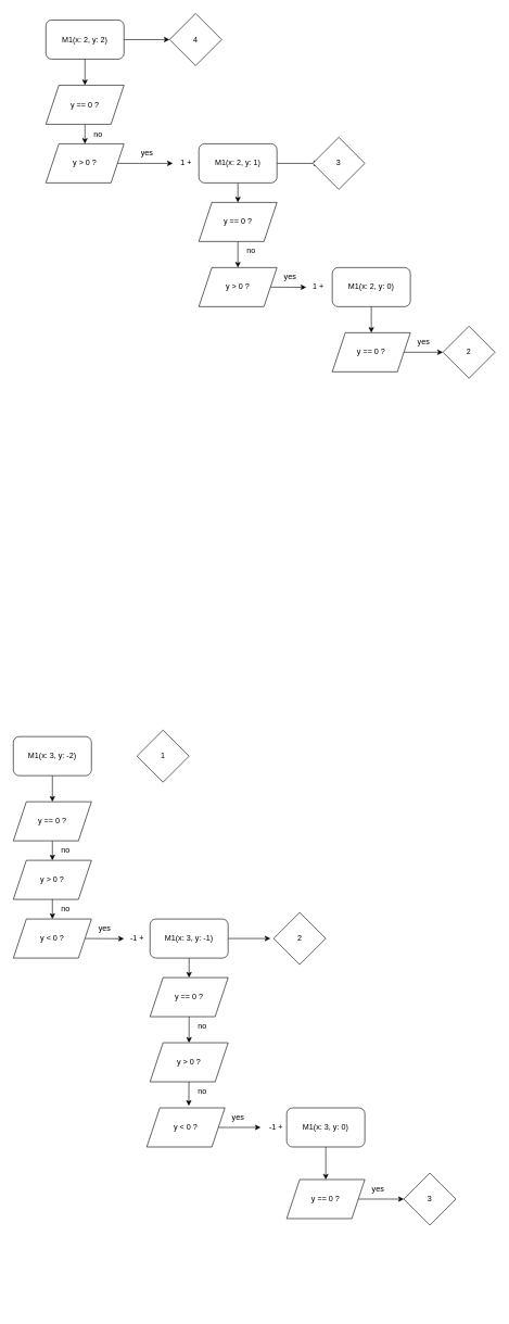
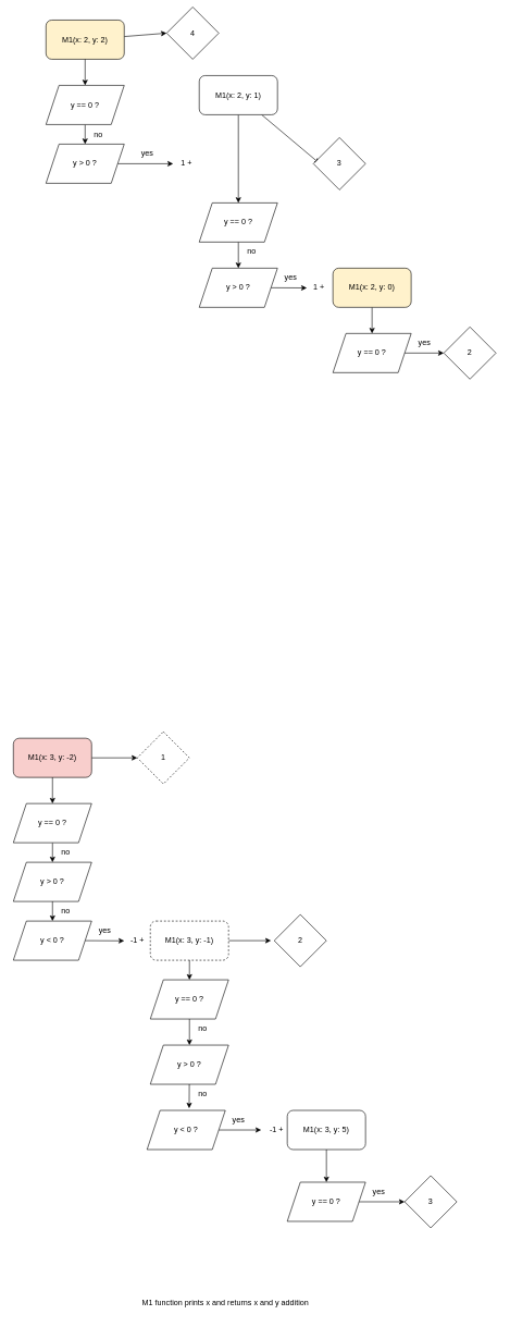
  <mxCell id="0" />
  <mxCell id="1" parent="0" />
  <mxCell id="2" style="edgeStyle=none;html=1;entryX=0;entryY=0.5;entryDx=0;entryDy=0;" parent="1" source="3" target="29" edge="1"><mxGeometry relative="1" as="geometry"><mxPoint x="250" y="60" as="targetPoint" /></mxGeometry></mxCell>
- <mxCell id="3" value="M1(x: 2, y: 2)" style="rounded=1;whiteSpace=wrap;html=1;" parent="1" vertex="1"><mxGeometry x="70" y="30" width="120" height="60" as="geometry" /></mxCell>
+ <mxCell id="3" value="M1(x: 2, y: 2)" style="rounded=1;whiteSpace=wrap;html=1;fillColor=#fff2cc;" parent="1" vertex="1"><mxGeometry x="70" y="30" width="120" height="60" as="geometry" /></mxCell>
  <mxCell id="4" style="edgeStyle=none;html=1;" parent="1" edge="1"><mxGeometry relative="1" as="geometry"><mxPoint x="130" y="130" as="targetPoint" /><mxPoint x="130" y="90" as="sourcePoint" /></mxGeometry></mxCell>
  <mxCell id="5" style="edgeStyle=none;html=1;exitX=0.5;exitY=1;exitDx=0;exitDy=0;" parent="1" source="6" target="8" edge="1"><mxGeometry relative="1" as="geometry"><mxPoint x="130" y="250" as="targetPoint" /></mxGeometry></mxCell>
  <mxCell id="6" value="y == 0 ?" style="shape=parallelogram;perimeter=parallelogramPerimeter;whiteSpace=wrap;html=1;fixedSize=1;" parent="1" vertex="1"><mxGeometry x="70" y="130" width="120" height="60" as="geometry" /></mxCell>
  <mxCell id="7" style="edgeStyle=none;html=1;" parent="1" source="8" edge="1"><mxGeometry relative="1" as="geometry"><mxPoint x="265" y="250" as="targetPoint" /></mxGeometry></mxCell>
  <mxCell id="8" value="y &amp;gt; 0 ?" style="shape=parallelogram;perimeter=parallelogramPerimeter;whiteSpace=wrap;html=1;fixedSize=1;" parent="1" vertex="1"><mxGeometry x="70" y="220" width="120" height="60" as="geometry" /></mxCell>
  <mxCell id="9" value="no" style="text;html=1;align=center;verticalAlign=middle;resizable=0;points=[];autosize=1;strokeColor=none;fillColor=none;" parent="1" vertex="1"><mxGeometry x="130" y="190" width="40" height="30" as="geometry" /></mxCell>
  <mxCell id="10" value="yes" style="text;html=1;align=center;verticalAlign=middle;resizable=0;points=[];autosize=1;strokeColor=none;fillColor=none;" parent="1" vertex="1"><mxGeometry x="205" y="220" width="40" height="30" as="geometry" /></mxCell>
  <mxCell id="11" style="edgeStyle=none;html=1;" parent="1" source="13" edge="1"><mxGeometry relative="1" as="geometry"><mxPoint x="365" y="310" as="targetPoint" /></mxGeometry></mxCell>
  <mxCell id="12" style="edgeStyle=none;html=1;" parent="1" source="13" edge="1"><mxGeometry relative="1" as="geometry"><mxPoint x="490" y="250" as="targetPoint" /></mxGeometry></mxCell>
- <mxCell id="13" value="M1(x: 2, y: 1)" style="rounded=1;whiteSpace=wrap;html=1;" parent="1" vertex="1"><mxGeometry x="305" y="220" width="120" height="60" as="geometry" /></mxCell>
+ <mxCell id="13" value="M1(x: 2, y: 1)" style="rounded=1;whiteSpace=wrap;html=1;" parent="1" vertex="1"><mxGeometry x="305" y="115" width="120" height="60" as="geometry" /></mxCell>
  <mxCell id="14" value="1 +" style="text;html=1;align=center;verticalAlign=middle;resizable=0;points=[];autosize=1;strokeColor=none;fillColor=none;" parent="1" vertex="1"><mxGeometry x="265" y="235" width="40" height="30" as="geometry" /></mxCell>
  <mxCell id="15" style="edgeStyle=none;html=1;" parent="1" source="16" edge="1"><mxGeometry relative="1" as="geometry"><mxPoint x="365" y="410" as="targetPoint" /></mxGeometry></mxCell>
  <mxCell id="16" value="y == 0 ?" style="shape=parallelogram;perimeter=parallelogramPerimeter;whiteSpace=wrap;html=1;fixedSize=1;" parent="1" vertex="1"><mxGeometry x="305" y="310" width="120" height="60" as="geometry" /></mxCell>
  <mxCell id="17" style="edgeStyle=none;html=1;exitX=1;exitY=0.5;exitDx=0;exitDy=0;" parent="1" source="18" edge="1"><mxGeometry relative="1" as="geometry"><mxPoint x="470" y="440.286" as="targetPoint" /></mxGeometry></mxCell>
  <mxCell id="18" value="y &amp;gt; 0 ?" style="shape=parallelogram;perimeter=parallelogramPerimeter;whiteSpace=wrap;html=1;fixedSize=1;" parent="1" vertex="1"><mxGeometry x="305" y="410" width="120" height="60" as="geometry" /></mxCell>
  <mxCell id="19" value="no" style="text;html=1;align=center;verticalAlign=middle;resizable=0;points=[];autosize=1;strokeColor=none;fillColor=none;" parent="1" vertex="1"><mxGeometry x="365" y="370" width="40" height="30" as="geometry" /></mxCell>
  <mxCell id="20" value="yes" style="text;html=1;align=center;verticalAlign=middle;resizable=0;points=[];autosize=1;strokeColor=none;fillColor=none;" parent="1" vertex="1"><mxGeometry x="425" y="410" width="40" height="30" as="geometry" /></mxCell>
  <mxCell id="21" value="1 +&amp;nbsp;" style="text;html=1;align=center;verticalAlign=middle;resizable=0;points=[];autosize=1;strokeColor=none;fillColor=none;" parent="1" vertex="1"><mxGeometry x="470" y="425" width="40" height="30" as="geometry" /></mxCell>
  <mxCell id="22" style="edgeStyle=none;html=1;exitX=0.5;exitY=1;exitDx=0;exitDy=0;entryX=0.5;entryY=0;entryDx=0;entryDy=0;" parent="1" source="23" target="25" edge="1"><mxGeometry relative="1" as="geometry" /></mxCell>
- <mxCell id="23" value="M1(x: 2, y: 0)" style="rounded=1;whiteSpace=wrap;html=1;" parent="1" vertex="1"><mxGeometry x="510" y="410" width="120" height="60" as="geometry" /></mxCell>
+ <mxCell id="23" value="M1(x: 2, y: 0)" style="rounded=1;whiteSpace=wrap;html=1;fillColor=#fff2cc;" parent="1" vertex="1"><mxGeometry x="510" y="410" width="120" height="60" as="geometry" /></mxCell>
  <mxCell id="24" style="edgeStyle=none;html=1;exitX=1;exitY=0.5;exitDx=0;exitDy=0;" parent="1" source="25" edge="1"><mxGeometry relative="1" as="geometry"><mxPoint x="680" y="540" as="targetPoint" /></mxGeometry></mxCell>
  <mxCell id="25" value="y == 0 ?" style="shape=parallelogram;perimeter=parallelogramPerimeter;whiteSpace=wrap;html=1;fixedSize=1;" parent="1" vertex="1"><mxGeometry x="510" y="510" width="120" height="60" as="geometry" /></mxCell>
  <mxCell id="26" value="yes" style="text;html=1;align=center;verticalAlign=middle;resizable=0;points=[];autosize=1;strokeColor=none;fillColor=none;" parent="1" vertex="1"><mxGeometry x="630" y="510" width="40" height="30" as="geometry" /></mxCell>
  <mxCell id="27" value="2" style="rhombus;whiteSpace=wrap;html=1;" parent="1" vertex="1"><mxGeometry x="680" y="500" width="80" height="80" as="geometry" /></mxCell>
  <mxCell id="28" value="3" style="rhombus;whiteSpace=wrap;html=1;" parent="1" vertex="1"><mxGeometry x="480" y="210" width="80" height="80" as="geometry" /></mxCell>
- <mxCell id="29" value="4" style="rhombus;whiteSpace=wrap;html=1;" parent="1" vertex="1"><mxGeometry x="260" y="20" width="80" height="80" as="geometry" /></mxCell>
- <mxCell id="31" value="M1(x: 3, y: -2)" style="rounded=1;whiteSpace=wrap;html=1;" parent="1" vertex="1"><mxGeometry x="20" y="1130" width="120" height="60" as="geometry" /></mxCell>
+ <mxCell id="29" value="4" style="rhombus;whiteSpace=wrap;html=1;" parent="1" vertex="1"><mxGeometry x="255" y="10" width="80" height="80" as="geometry" /></mxCell>
+ <mxCell id="30" style="edgeStyle=none;html=1;entryX=0;entryY=0.5;entryDx=0;entryDy=0;" parent="1" source="31" target="54" edge="1"><mxGeometry relative="1" as="geometry"><mxPoint x="200" y="1160" as="targetPoint" /></mxGeometry></mxCell>
+ <mxCell id="31" value="M1(x: 3, y: -2)" style="rounded=1;whiteSpace=wrap;html=1;fillColor=#f8cecc;" parent="1" vertex="1"><mxGeometry x="20" y="1130" width="120" height="60" as="geometry" /></mxCell>
  <mxCell id="32" style="edgeStyle=none;html=1;" parent="1" edge="1"><mxGeometry relative="1" as="geometry"><mxPoint x="80" y="1230" as="targetPoint" /><mxPoint x="80" y="1190" as="sourcePoint" /></mxGeometry></mxCell>
  <mxCell id="33" style="edgeStyle=none;html=1;exitX=0.5;exitY=1;exitDx=0;exitDy=0;" parent="1" source="34" target="36" edge="1"><mxGeometry relative="1" as="geometry"><mxPoint x="80" y="1350" as="targetPoint" /></mxGeometry></mxCell>
  <mxCell id="34" value="y == 0 ?" style="shape=parallelogram;perimeter=parallelogramPerimeter;whiteSpace=wrap;html=1;fixedSize=1;" parent="1" vertex="1"><mxGeometry x="20" y="1230" width="120" height="60" as="geometry" /></mxCell>
  <mxCell id="35" style="edgeStyle=none;html=1;" parent="1" source="36" target="56" edge="1"><mxGeometry relative="1" as="geometry" /></mxCell>
  <mxCell id="36" value="y &amp;gt; 0 ?" style="shape=parallelogram;perimeter=parallelogramPerimeter;whiteSpace=wrap;html=1;fixedSize=1;" parent="1" vertex="1"><mxGeometry x="20" y="1320" width="120" height="60" as="geometry" /></mxCell>
  <mxCell id="37" value="no" style="text;html=1;align=center;verticalAlign=middle;resizable=0;points=[];autosize=1;strokeColor=none;fillColor=none;" parent="1" vertex="1"><mxGeometry x="80" y="1290" width="40" height="30" as="geometry" /></mxCell>
  <mxCell id="38" style="edgeStyle=none;html=1;" parent="1" source="40" edge="1"><mxGeometry relative="1" as="geometry"><mxPoint x="290" y="1500" as="targetPoint" /></mxGeometry></mxCell>
  <mxCell id="39" style="edgeStyle=none;html=1;" parent="1" source="40" edge="1"><mxGeometry relative="1" as="geometry"><mxPoint x="415" y="1440" as="targetPoint" /></mxGeometry></mxCell>
- <mxCell id="40" value="M1(x: 3, y: -1)" style="rounded=1;whiteSpace=wrap;html=1;" parent="1" vertex="1"><mxGeometry x="230" y="1410" width="120" height="60" as="geometry" /></mxCell>
+ <mxCell id="40" value="M1(x: 3, y: -1)" style="rounded=1;whiteSpace=wrap;html=1;dashed=1;" parent="1" vertex="1"><mxGeometry x="230" y="1410" width="120" height="60" as="geometry" /></mxCell>
  <mxCell id="41" value="-1 +" style="text;html=1;align=center;verticalAlign=middle;resizable=0;points=[];autosize=1;strokeColor=none;fillColor=none;" parent="1" vertex="1"><mxGeometry x="190" y="1425" width="40" height="30" as="geometry" /></mxCell>
  <mxCell id="42" style="edgeStyle=none;html=1;" parent="1" source="43" edge="1"><mxGeometry relative="1" as="geometry"><mxPoint x="290" y="1600" as="targetPoint" /></mxGeometry></mxCell>
  <mxCell id="43" value="y == 0 ?" style="shape=parallelogram;perimeter=parallelogramPerimeter;whiteSpace=wrap;html=1;fixedSize=1;" parent="1" vertex="1"><mxGeometry x="230" y="1500" width="120" height="60" as="geometry" /></mxCell>
  <mxCell id="44" style="edgeStyle=none;html=1;entryX=0.538;entryY=-0.052;entryDx=0;entryDy=0;entryPerimeter=0;" parent="1" source="45" target="60" edge="1"><mxGeometry relative="1" as="geometry" /></mxCell>
  <mxCell id="45" value="y &amp;gt; 0 ?" style="shape=parallelogram;perimeter=parallelogramPerimeter;whiteSpace=wrap;html=1;fixedSize=1;" parent="1" vertex="1"><mxGeometry x="230" y="1600" width="120" height="60" as="geometry" /></mxCell>
  <mxCell id="46" value="no" style="text;html=1;align=center;verticalAlign=middle;resizable=0;points=[];autosize=1;strokeColor=none;fillColor=none;" parent="1" vertex="1"><mxGeometry x="290" y="1560" width="40" height="30" as="geometry" /></mxCell>
  <mxCell id="47" value="-1 +&amp;nbsp;" style="text;html=1;align=center;verticalAlign=middle;resizable=0;points=[];autosize=1;strokeColor=none;fillColor=none;" parent="1" vertex="1"><mxGeometry x="400" y="1715" width="50" height="30" as="geometry" /></mxCell>
  <mxCell id="48" style="edgeStyle=none;html=1;exitX=0.5;exitY=1;exitDx=0;exitDy=0;entryX=0.5;entryY=0;entryDx=0;entryDy=0;" parent="1" source="49" target="51" edge="1"><mxGeometry relative="1" as="geometry" /></mxCell>
- <mxCell id="49" value="M1(x: 3, y: 0)" style="rounded=1;whiteSpace=wrap;html=1;" parent="1" vertex="1"><mxGeometry x="440" y="1700" width="120" height="60" as="geometry" /></mxCell>
+ <mxCell id="49" value="M1(x: 3, y: 5)" style="rounded=1;whiteSpace=wrap;html=1;" parent="1" vertex="1"><mxGeometry x="440" y="1700" width="120" height="60" as="geometry" /></mxCell>
  <mxCell id="50" style="edgeStyle=none;html=1;exitX=1;exitY=0.5;exitDx=0;exitDy=0;entryX=0;entryY=0.5;entryDx=0;entryDy=0;" parent="1" source="51" target="52" edge="1"><mxGeometry relative="1" as="geometry" /></mxCell>
  <mxCell id="51" value="y == 0 ?" style="shape=parallelogram;perimeter=parallelogramPerimeter;whiteSpace=wrap;html=1;fixedSize=1;" parent="1" vertex="1"><mxGeometry x="440" y="1810" width="120" height="60" as="geometry" /></mxCell>
  <mxCell id="52" value="3" style="rhombus;whiteSpace=wrap;html=1;" parent="1" vertex="1"><mxGeometry x="620" y="1800" width="80" height="80" as="geometry" /></mxCell>
  <mxCell id="53" value="2" style="rhombus;whiteSpace=wrap;html=1;" parent="1" vertex="1"><mxGeometry x="420" y="1400" width="80" height="80" as="geometry" /></mxCell>
- <mxCell id="54" value="1" style="rhombus;whiteSpace=wrap;html=1;" parent="1" vertex="1"><mxGeometry x="210" y="1120" width="80" height="80" as="geometry" /></mxCell>
+ <mxCell id="54" value="1" style="rhombus;whiteSpace=wrap;html=1;dashed=1;" parent="1" vertex="1"><mxGeometry x="210" y="1120" width="80" height="80" as="geometry" /></mxCell>
  <mxCell id="55" style="edgeStyle=none;html=1;exitX=1;exitY=0.5;exitDx=0;exitDy=0;entryX=0;entryY=0.51;entryDx=0;entryDy=0;entryPerimeter=0;" parent="1" source="56" target="41" edge="1"><mxGeometry relative="1" as="geometry" /></mxCell>
  <mxCell id="56" value="y &amp;lt; 0 ?" style="shape=parallelogram;perimeter=parallelogramPerimeter;whiteSpace=wrap;html=1;fixedSize=1;" parent="1" vertex="1"><mxGeometry x="20" y="1410" width="120" height="60" as="geometry" /></mxCell>
  <mxCell id="57" value="no" style="text;html=1;align=center;verticalAlign=middle;resizable=0;points=[];autosize=1;strokeColor=none;fillColor=none;" parent="1" vertex="1"><mxGeometry x="80" y="1380" width="40" height="30" as="geometry" /></mxCell>
  <mxCell id="58" value="no" style="text;html=1;align=center;verticalAlign=middle;resizable=0;points=[];autosize=1;strokeColor=none;fillColor=none;" parent="1" vertex="1"><mxGeometry x="290" y="1660" width="40" height="30" as="geometry" /></mxCell>
  <mxCell id="59" style="edgeStyle=none;html=1;exitX=1;exitY=0.5;exitDx=0;exitDy=0;" parent="1" source="60" edge="1"><mxGeometry relative="1" as="geometry"><mxPoint x="400" y="1730" as="targetPoint" /></mxGeometry></mxCell>
  <mxCell id="60" value="y &amp;lt; 0 ?" style="shape=parallelogram;perimeter=parallelogramPerimeter;whiteSpace=wrap;html=1;fixedSize=1;" parent="1" vertex="1"><mxGeometry x="225" y="1700" width="120" height="60" as="geometry" /></mxCell>
  <mxCell id="61" value="yes" style="text;html=1;align=center;verticalAlign=middle;resizable=0;points=[];autosize=1;strokeColor=none;fillColor=none;" parent="1" vertex="1"><mxGeometry x="140" y="1410" width="40" height="30" as="geometry" /></mxCell>
  <mxCell id="62" value="yes" style="text;html=1;align=center;verticalAlign=middle;resizable=0;points=[];autosize=1;strokeColor=none;fillColor=none;" parent="1" vertex="1"><mxGeometry x="345" y="1700" width="40" height="30" as="geometry" /></mxCell>
  <mxCell id="63" value="yes" style="text;html=1;align=center;verticalAlign=middle;resizable=0;points=[];autosize=1;strokeColor=none;fillColor=none;" parent="1" vertex="1"><mxGeometry x="560" y="1810" width="40" height="30" as="geometry" /></mxCell>
+ <mxCell id="64" value="M1 function prints x and returns x and y addition" style="text;html=1;align=center;verticalAlign=middle;resizable=0;points=[];autosize=1;strokeColor=none;fillColor=none;" parent="1" vertex="1"><mxGeometry x="205" y="1980" width="280" height="30" as="geometry" /></mxCell>
